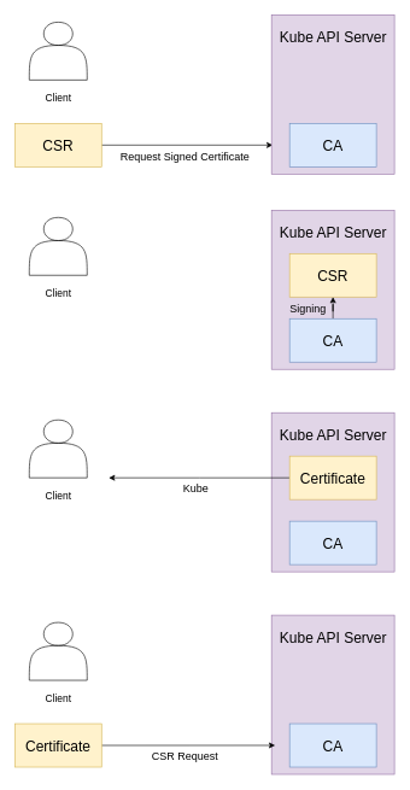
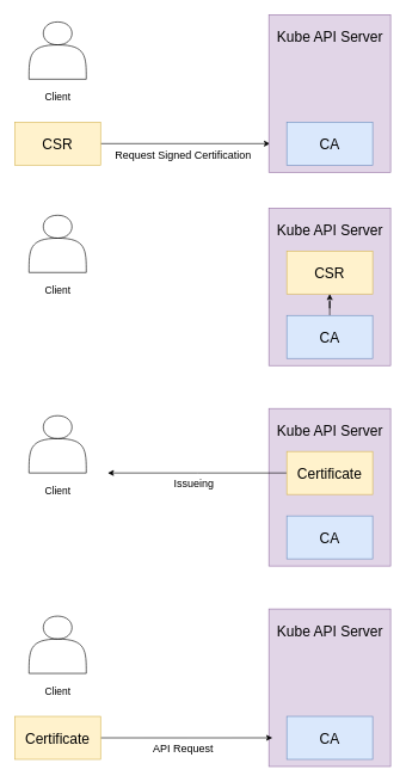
  <mxCell id="0" />
  <mxCell id="1" parent="0" />
  <mxCell id="2" value="" style="rounded=0;whiteSpace=wrap;html=1;fontSize=14;fillColor=#e1d5e7;strokeColor=#9673a6;" vertex="1" parent="1"><mxGeometry x="375" y="290" width="170" height="220" as="geometry" /></mxCell>
  <mxCell id="3" style="edgeStyle=orthogonalEdgeStyle;rounded=0;orthogonalLoop=1;jettySize=auto;html=1;entryX=0.01;entryY=0.818;entryDx=0;entryDy=0;entryPerimeter=0;fontSize=20;" edge="1" parent="1" source="4" target="7"><mxGeometry relative="1" as="geometry"><Array as="points" /></mxGeometry></mxCell>
  <mxCell id="4" value="&lt;font style=&quot;font-size: 20px;&quot;&gt;CSR&lt;/font&gt;" style="rounded=0;whiteSpace=wrap;html=1;fillColor=#fff2cc;strokeColor=#d6b656;" vertex="1" parent="1"><mxGeometry x="20" y="170" width="120" height="60" as="geometry" /></mxCell>
  <mxCell id="5" value="" style="shape=actor;whiteSpace=wrap;html=1;" vertex="1" parent="1"><mxGeometry x="40" y="30" width="80" height="80" as="geometry" /></mxCell>
  <mxCell id="6" value="Client" style="text;html=1;align=center;verticalAlign=middle;resizable=0;points=[];autosize=1;strokeColor=none;fillColor=none;fontSize=14;" vertex="1" parent="1"><mxGeometry x="50" y="120" width="60" height="30" as="geometry" /></mxCell>
  <mxCell id="7" value="" style="rounded=0;whiteSpace=wrap;html=1;fontSize=14;fillColor=#e1d5e7;strokeColor=#9673a6;" vertex="1" parent="1"><mxGeometry x="375" y="20" width="170" height="220" as="geometry" /></mxCell>
  <mxCell id="8" value="CA" style="rounded=0;whiteSpace=wrap;html=1;fontSize=20;fillColor=#dae8fc;strokeColor=#6c8ebf;" vertex="1" parent="1"><mxGeometry x="400" y="170" width="120" height="60" as="geometry" /></mxCell>
  <mxCell id="9" value="Kube API Server" style="text;html=1;align=center;verticalAlign=middle;resizable=0;points=[];autosize=1;strokeColor=none;fillColor=none;fontSize=20;" vertex="1" parent="1"><mxGeometry x="375" y="30" width="170" height="40" as="geometry" /></mxCell>
- <mxCell id="10" value="Request Signed Certificate" style="text;html=1;align=center;verticalAlign=middle;resizable=0;points=[];autosize=1;strokeColor=none;fillColor=none;fontSize=15;" vertex="1" parent="1"><mxGeometry x="150" y="200" width="210" height="30" as="geometry" /></mxCell>
+ <mxCell id="10" value="Request Signed Certification" style="text;html=1;align=center;verticalAlign=middle;resizable=0;points=[];autosize=1;strokeColor=none;fillColor=none;fontSize=15;" vertex="1" parent="1"><mxGeometry x="150" y="200" width="210" height="30" as="geometry" /></mxCell>
  <mxCell id="11" value="&lt;font style=&quot;font-size: 20px;&quot;&gt;CSR&lt;/font&gt;" style="rounded=0;whiteSpace=wrap;html=1;fillColor=#fff2cc;strokeColor=#d6b656;" vertex="1" parent="1"><mxGeometry x="400" y="350" width="120" height="60" as="geometry" /></mxCell>
  <mxCell id="12" value="" style="shape=actor;whiteSpace=wrap;html=1;" vertex="1" parent="1"><mxGeometry x="40" y="300" width="80" height="80" as="geometry" /></mxCell>
  <mxCell id="13" value="Client" style="text;html=1;align=center;verticalAlign=middle;resizable=0;points=[];autosize=1;strokeColor=none;fillColor=none;fontSize=14;" vertex="1" parent="1"><mxGeometry x="50" y="390" width="60" height="30" as="geometry" /></mxCell>
  <mxCell id="14" style="edgeStyle=orthogonalEdgeStyle;rounded=0;orthogonalLoop=1;jettySize=auto;html=1;entryX=0.5;entryY=1;entryDx=0;entryDy=0;fontSize=15;" edge="1" parent="1" source="15" target="11"><mxGeometry relative="1" as="geometry" /></mxCell>
  <mxCell id="15" value="CA" style="rounded=0;whiteSpace=wrap;html=1;fontSize=20;fillColor=#dae8fc;strokeColor=#6c8ebf;" vertex="1" parent="1"><mxGeometry x="400" y="440" width="120" height="60" as="geometry" /></mxCell>
  <mxCell id="16" value="Kube API Server" style="text;html=1;align=center;verticalAlign=middle;resizable=0;points=[];autosize=1;strokeColor=none;fillColor=none;fontSize=20;" vertex="1" parent="1"><mxGeometry x="375" y="300" width="170" height="40" as="geometry" /></mxCell>
- <mxCell id="17" value="Signing" style="text;html=1;align=center;verticalAlign=middle;resizable=0;points=[];autosize=1;strokeColor=none;fillColor=none;fontSize=15;" vertex="1" parent="1"><mxGeometry x="390" y="410" width="70" height="30" as="geometry" /></mxCell>
  <mxCell id="18" value="" style="rounded=0;whiteSpace=wrap;html=1;fontSize=14;fillColor=#e1d5e7;strokeColor=#9673a6;" vertex="1" parent="1"><mxGeometry x="375" y="570" width="170" height="220" as="geometry" /></mxCell>
  <mxCell id="19" style="edgeStyle=orthogonalEdgeStyle;rounded=0;orthogonalLoop=1;jettySize=auto;html=1;fontSize=15;" edge="1" parent="1" source="20"><mxGeometry relative="1" as="geometry"><mxPoint x="150" y="660" as="targetPoint" /></mxGeometry></mxCell>
  <mxCell id="20" value="&lt;font style=&quot;font-size: 20px;&quot;&gt;Certificate&lt;/font&gt;" style="rounded=0;whiteSpace=wrap;html=1;fillColor=#fff2cc;strokeColor=#d6b656;" vertex="1" parent="1"><mxGeometry x="400" y="630" width="120" height="60" as="geometry" /></mxCell>
  <mxCell id="21" value="" style="shape=actor;whiteSpace=wrap;html=1;" vertex="1" parent="1"><mxGeometry x="40" y="580" width="80" height="80" as="geometry" /></mxCell>
  <mxCell id="22" value="Client" style="text;html=1;align=center;verticalAlign=middle;resizable=0;points=[];autosize=1;strokeColor=none;fillColor=none;fontSize=14;" vertex="1" parent="1"><mxGeometry x="50" y="670" width="60" height="30" as="geometry" /></mxCell>
  <mxCell id="23" value="CA" style="rounded=0;whiteSpace=wrap;html=1;fontSize=20;fillColor=#dae8fc;strokeColor=#6c8ebf;" vertex="1" parent="1"><mxGeometry x="400" y="720" width="120" height="60" as="geometry" /></mxCell>
  <mxCell id="24" value="Kube API Server" style="text;html=1;align=center;verticalAlign=middle;resizable=0;points=[];autosize=1;strokeColor=none;fillColor=none;fontSize=20;" vertex="1" parent="1"><mxGeometry x="375" y="580" width="170" height="40" as="geometry" /></mxCell>
- <mxCell id="25" value="Kube" style="text;html=1;align=center;verticalAlign=middle;resizable=0;points=[];autosize=1;strokeColor=none;fillColor=none;fontSize=15;" vertex="1" parent="1"><mxGeometry x="230" y="660" width="80" height="30" as="geometry" /></mxCell>
+ <mxCell id="25" value="Issueing" style="text;html=1;align=center;verticalAlign=middle;resizable=0;points=[];autosize=1;strokeColor=none;fillColor=none;fontSize=15;" vertex="1" parent="1"><mxGeometry x="230" y="660" width="80" height="30" as="geometry" /></mxCell>
  <mxCell id="26" value="" style="rounded=0;whiteSpace=wrap;html=1;fontSize=14;fillColor=#e1d5e7;strokeColor=#9673a6;" vertex="1" parent="1"><mxGeometry x="375" y="850" width="170" height="220" as="geometry" /></mxCell>
  <mxCell id="27" style="edgeStyle=orthogonalEdgeStyle;rounded=0;orthogonalLoop=1;jettySize=auto;html=1;exitX=1;exitY=0.5;exitDx=0;exitDy=0;entryX=0.029;entryY=0.818;entryDx=0;entryDy=0;entryPerimeter=0;fontSize=15;" edge="1" parent="1" source="28" target="26"><mxGeometry relative="1" as="geometry" /></mxCell>
  <mxCell id="28" value="&lt;font style=&quot;font-size: 20px;&quot;&gt;Certificate&lt;/font&gt;" style="rounded=0;whiteSpace=wrap;html=1;fillColor=#fff2cc;strokeColor=#d6b656;" vertex="1" parent="1"><mxGeometry x="20" y="1000" width="120" height="60" as="geometry" /></mxCell>
  <mxCell id="29" value="" style="shape=actor;whiteSpace=wrap;html=1;" vertex="1" parent="1"><mxGeometry x="40" y="860" width="80" height="80" as="geometry" /></mxCell>
  <mxCell id="30" value="Client" style="text;html=1;align=center;verticalAlign=middle;resizable=0;points=[];autosize=1;strokeColor=none;fillColor=none;fontSize=14;" vertex="1" parent="1"><mxGeometry x="50" y="950" width="60" height="30" as="geometry" /></mxCell>
  <mxCell id="31" value="CA" style="rounded=0;whiteSpace=wrap;html=1;fontSize=20;fillColor=#dae8fc;strokeColor=#6c8ebf;" vertex="1" parent="1"><mxGeometry x="400" y="1000" width="120" height="60" as="geometry" /></mxCell>
  <mxCell id="32" value="Kube API Server" style="text;html=1;align=center;verticalAlign=middle;resizable=0;points=[];autosize=1;strokeColor=none;fillColor=none;fontSize=20;" vertex="1" parent="1"><mxGeometry x="375" y="860" width="170" height="40" as="geometry" /></mxCell>
- <mxCell id="33" value="CSR Request" style="text;html=1;align=center;verticalAlign=middle;resizable=0;points=[];autosize=1;strokeColor=none;fillColor=none;fontSize=15;" vertex="1" parent="1"><mxGeometry x="200" y="1030" width="110" height="30" as="geometry" /></mxCell>
+ <mxCell id="33" value="API Request" style="text;html=1;align=center;verticalAlign=middle;resizable=0;points=[];autosize=1;strokeColor=none;fillColor=none;fontSize=15;" vertex="1" parent="1"><mxGeometry x="200" y="1030" width="110" height="30" as="geometry" /></mxCell>
